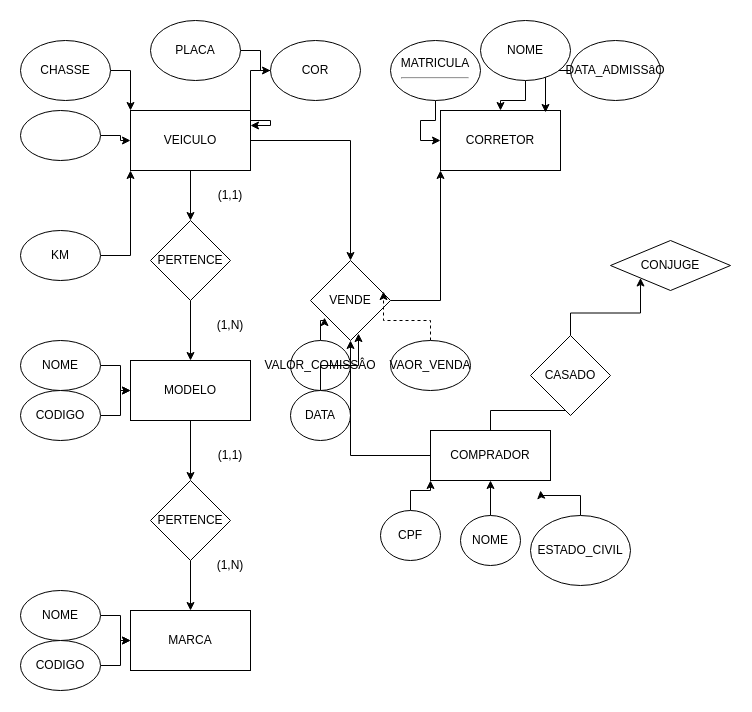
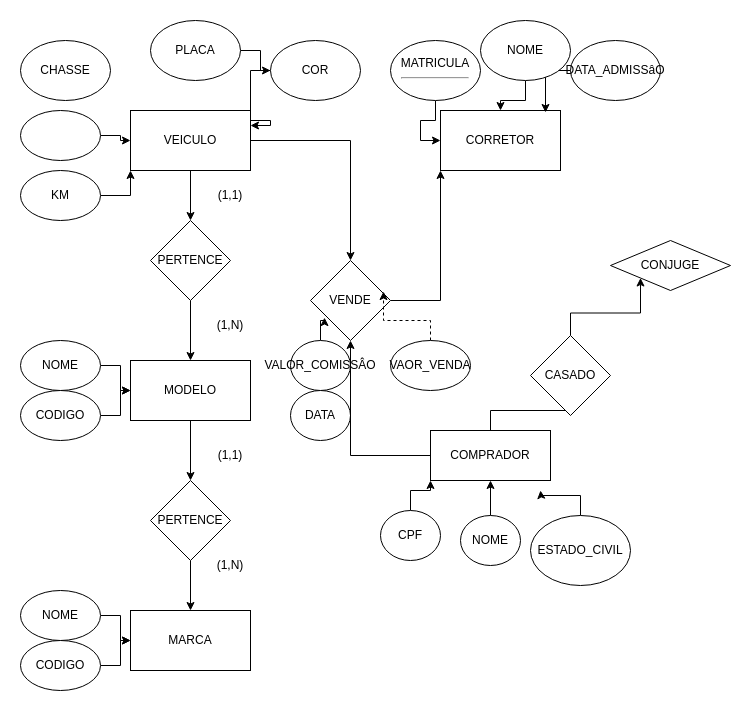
  <mxCell id="0" />
  <mxCell id="1" parent="0" />
  <mxCell id="2" value="" style="edgeStyle=orthogonalEdgeStyle;rounded=0;orthogonalLoop=1;jettySize=auto;html=1;" edge="1" parent="1" source="4" target="6"><mxGeometry relative="1" as="geometry" /></mxCell>
  <mxCell id="3" style="edgeStyle=orthogonalEdgeStyle;rounded=0;orthogonalLoop=1;jettySize=auto;html=1;" edge="1" parent="1" source="4" target="35"><mxGeometry relative="1" as="geometry" /></mxCell>
  <mxCell id="4" value="VEICULO" style="rounded=0;whiteSpace=wrap;html=1;" vertex="1" parent="1"><mxGeometry x="130" y="110" width="120" height="60" as="geometry" /></mxCell>
  <mxCell id="5" value="" style="edgeStyle=orthogonalEdgeStyle;rounded=0;orthogonalLoop=1;jettySize=auto;html=1;" edge="1" parent="1" source="6" target="8"><mxGeometry relative="1" as="geometry" /></mxCell>
  <mxCell id="6" value="PERTENCE" style="rhombus;whiteSpace=wrap;html=1;" vertex="1" parent="1"><mxGeometry x="150" y="220" width="80" height="80" as="geometry" /></mxCell>
  <mxCell id="7" value="" style="edgeStyle=orthogonalEdgeStyle;rounded=0;orthogonalLoop=1;jettySize=auto;html=1;" edge="1" parent="1" source="8" target="10"><mxGeometry relative="1" as="geometry" /></mxCell>
  <mxCell id="8" value="MODELO" style="rounded=0;whiteSpace=wrap;html=1;" vertex="1" parent="1"><mxGeometry x="130" y="360" width="120" height="60" as="geometry" /></mxCell>
  <mxCell id="9" value="" style="edgeStyle=orthogonalEdgeStyle;rounded=0;orthogonalLoop=1;jettySize=auto;html=1;" edge="1" parent="1" source="10" target="11"><mxGeometry relative="1" as="geometry" /></mxCell>
  <mxCell id="10" value="PERTENCE" style="rhombus;whiteSpace=wrap;html=1;" vertex="1" parent="1"><mxGeometry x="150" y="480" width="80" height="80" as="geometry" /></mxCell>
  <mxCell id="11" value="MARCA" style="rounded=0;whiteSpace=wrap;html=1;" vertex="1" parent="1"><mxGeometry x="130" y="610" width="120" height="60" as="geometry" /></mxCell>
  <mxCell id="12" style="edgeStyle=orthogonalEdgeStyle;rounded=0;orthogonalLoop=1;jettySize=auto;html=1;entryX=1;entryY=0.25;entryDx=0;entryDy=0;" edge="1" parent="1" source="13" target="4"><mxGeometry relative="1" as="geometry" /></mxCell>
  <mxCell id="13" value="COR" style="ellipse;whiteSpace=wrap;html=1;" vertex="1" parent="1"><mxGeometry x="270" y="40" width="90" height="60" as="geometry" /></mxCell>
  <mxCell id="14" style="edgeStyle=orthogonalEdgeStyle;rounded=0;orthogonalLoop=1;jettySize=auto;html=1;" edge="1" parent="1" source="15" target="13"><mxGeometry relative="1" as="geometry" /></mxCell>
  <mxCell id="15" value="PLACA" style="ellipse;whiteSpace=wrap;html=1;" vertex="1" parent="1"><mxGeometry x="150" y="20" width="90" height="60" as="geometry" /></mxCell>
- <mxCell id="16" style="edgeStyle=orthogonalEdgeStyle;rounded=0;orthogonalLoop=1;jettySize=auto;html=1;entryX=0;entryY=0;entryDx=0;entryDy=0;" edge="1" parent="1" source="17" target="4"><mxGeometry relative="1" as="geometry" /></mxCell>
  <mxCell id="17" value="CHASSE" style="ellipse;whiteSpace=wrap;html=1;" vertex="1" parent="1"><mxGeometry x="20" y="40" width="90" height="60" as="geometry" /></mxCell>
  <mxCell id="18" value="" style="edgeStyle=orthogonalEdgeStyle;rounded=0;orthogonalLoop=1;jettySize=auto;html=1;" edge="1" parent="1" source="19" target="4"><mxGeometry relative="1" as="geometry" /></mxCell>
  <mxCell id="19" value="" style="ellipse;whiteSpace=wrap;html=1;" vertex="1" parent="1"><mxGeometry x="20" y="110" width="80" height="50" as="geometry" /></mxCell>
  <mxCell id="20" style="edgeStyle=orthogonalEdgeStyle;rounded=0;orthogonalLoop=1;jettySize=auto;html=1;entryX=0;entryY=1;entryDx=0;entryDy=0;" edge="1" parent="1" source="21" target="4"><mxGeometry relative="1" as="geometry" /></mxCell>
- <mxCell id="21" value="KM" style="ellipse;whiteSpace=wrap;html=1;" vertex="1" parent="1"><mxGeometry x="20" y="230" width="80" height="50" as="geometry" /></mxCell>
+ <mxCell id="21" value="KM" style="ellipse;whiteSpace=wrap;html=1;" vertex="1" parent="1"><mxGeometry x="20" y="170" width="80" height="50" as="geometry" /></mxCell>
  <mxCell id="22" value="(1,1)" style="text;html=1;strokeColor=none;fillColor=none;align=center;verticalAlign=middle;whiteSpace=wrap;rounded=0;" vertex="1" parent="1"><mxGeometry x="200" y="180" width="60" height="30" as="geometry" /></mxCell>
  <mxCell id="23" value="" style="edgeStyle=orthogonalEdgeStyle;rounded=0;orthogonalLoop=1;jettySize=auto;html=1;" edge="1" parent="1" source="24" target="8"><mxGeometry relative="1" as="geometry" /></mxCell>
  <mxCell id="24" value="CODIGO" style="ellipse;whiteSpace=wrap;html=1;" vertex="1" parent="1"><mxGeometry x="20" y="390" width="80" height="50" as="geometry" /></mxCell>
  <mxCell id="25" value="" style="edgeStyle=orthogonalEdgeStyle;rounded=0;orthogonalLoop=1;jettySize=auto;html=1;" edge="1" parent="1" source="26" target="8"><mxGeometry relative="1" as="geometry" /></mxCell>
  <mxCell id="26" value="NOME" style="ellipse;whiteSpace=wrap;html=1;" vertex="1" parent="1"><mxGeometry x="20" y="340" width="80" height="50" as="geometry" /></mxCell>
  <mxCell id="27" value="" style="edgeStyle=orthogonalEdgeStyle;rounded=0;orthogonalLoop=1;jettySize=auto;html=1;" edge="1" parent="1" source="28" target="11"><mxGeometry relative="1" as="geometry" /></mxCell>
  <mxCell id="28" value="CODIGO" style="ellipse;whiteSpace=wrap;html=1;" vertex="1" parent="1"><mxGeometry x="20" y="640" width="80" height="50" as="geometry" /></mxCell>
  <mxCell id="29" value="" style="edgeStyle=orthogonalEdgeStyle;rounded=0;orthogonalLoop=1;jettySize=auto;html=1;" edge="1" parent="1" source="30" target="11"><mxGeometry relative="1" as="geometry" /></mxCell>
  <mxCell id="30" value="NOME" style="ellipse;whiteSpace=wrap;html=1;" vertex="1" parent="1"><mxGeometry x="20" y="590" width="80" height="50" as="geometry" /></mxCell>
  <mxCell id="31" value="(1,N)" style="text;html=1;strokeColor=none;fillColor=none;align=center;verticalAlign=middle;whiteSpace=wrap;rounded=0;" vertex="1" parent="1"><mxGeometry x="200" y="310" width="60" height="30" as="geometry" /></mxCell>
  <mxCell id="32" value="(1,1)" style="text;html=1;strokeColor=none;fillColor=none;align=center;verticalAlign=middle;whiteSpace=wrap;rounded=0;" vertex="1" parent="1"><mxGeometry x="200" y="440" width="60" height="30" as="geometry" /></mxCell>
  <mxCell id="33" value="(1,N)" style="text;html=1;strokeColor=none;fillColor=none;align=center;verticalAlign=middle;whiteSpace=wrap;rounded=0;" vertex="1" parent="1"><mxGeometry x="200" y="550" width="60" height="30" as="geometry" /></mxCell>
  <mxCell id="34" style="edgeStyle=orthogonalEdgeStyle;rounded=0;orthogonalLoop=1;jettySize=auto;html=1;entryX=0;entryY=1;entryDx=0;entryDy=0;" edge="1" parent="1" source="35" target="36"><mxGeometry relative="1" as="geometry" /></mxCell>
  <mxCell id="35" value="VENDE" style="rhombus;whiteSpace=wrap;html=1;" vertex="1" parent="1"><mxGeometry x="310" y="260" width="80" height="80" as="geometry" /></mxCell>
  <mxCell id="36" value="CORRETOR" style="rounded=0;whiteSpace=wrap;html=1;" vertex="1" parent="1"><mxGeometry x="440" y="110" width="120" height="60" as="geometry" /></mxCell>
  <mxCell id="37" style="edgeStyle=orthogonalEdgeStyle;rounded=0;orthogonalLoop=1;jettySize=auto;html=1;entryX=0.875;entryY=0.033;entryDx=0;entryDy=0;entryPerimeter=0;" edge="1" parent="1" source="38" target="36"><mxGeometry relative="1" as="geometry" /></mxCell>
  <mxCell id="38" value="DATA_ADMISSâO" style="ellipse;whiteSpace=wrap;html=1;" vertex="1" parent="1"><mxGeometry x="570" y="40" width="90" height="60" as="geometry" /></mxCell>
  <mxCell id="39" style="edgeStyle=orthogonalEdgeStyle;rounded=0;orthogonalLoop=1;jettySize=auto;html=1;entryX=0.5;entryY=0;entryDx=0;entryDy=0;" edge="1" parent="1" source="40" target="36"><mxGeometry relative="1" as="geometry" /></mxCell>
  <mxCell id="40" value="NOME" style="ellipse;whiteSpace=wrap;html=1;" vertex="1" parent="1"><mxGeometry x="480" y="20" width="90" height="60" as="geometry" /></mxCell>
  <mxCell id="41" style="edgeStyle=orthogonalEdgeStyle;rounded=0;orthogonalLoop=1;jettySize=auto;html=1;entryX=0;entryY=0.5;entryDx=0;entryDy=0;" edge="1" parent="1" source="42" target="36"><mxGeometry relative="1" as="geometry" /></mxCell>
  <mxCell id="42" value="MATRICULA&lt;hr&gt;" style="ellipse;whiteSpace=wrap;html=1;" vertex="1" parent="1"><mxGeometry x="390" y="40" width="90" height="60" as="geometry" /></mxCell>
  <mxCell id="43" style="edgeStyle=orthogonalEdgeStyle;rounded=0;orthogonalLoop=1;jettySize=auto;html=1;entryX=0.175;entryY=0.713;entryDx=0;entryDy=0;entryPerimeter=0;" edge="1" parent="1" source="44" target="35"><mxGeometry relative="1" as="geometry" /></mxCell>
  <mxCell id="44" value="VALOR_COMISSÂO" style="ellipse;whiteSpace=wrap;html=1;" vertex="1" parent="1"><mxGeometry x="290" y="340" width="60" height="50" as="geometry" /></mxCell>
- <mxCell id="45" style="edgeStyle=orthogonalEdgeStyle;rounded=0;orthogonalLoop=1;jettySize=auto;html=1;entryX=0.6;entryY=0.913;entryDx=0;entryDy=0;entryPerimeter=0;" edge="1" parent="1" source="46" target="35"><mxGeometry relative="1" as="geometry" /></mxCell>
  <mxCell id="46" value="DATA" style="ellipse;whiteSpace=wrap;html=1;" vertex="1" parent="1"><mxGeometry x="290" y="390" width="60" height="50" as="geometry" /></mxCell>
  <mxCell id="47" style="edgeStyle=orthogonalEdgeStyle;rounded=0;orthogonalLoop=1;jettySize=auto;html=1;entryX=0.913;entryY=0.388;entryDx=0;entryDy=0;entryPerimeter=0;dashed=1;" edge="1" parent="1" source="48" target="35"><mxGeometry relative="1" as="geometry" /></mxCell>
  <mxCell id="48" value="VAOR_VENDA" style="ellipse;whiteSpace=wrap;html=1;" vertex="1" parent="1"><mxGeometry x="390" y="340" width="80" height="50" as="geometry" /></mxCell>
  <mxCell id="49" style="edgeStyle=orthogonalEdgeStyle;rounded=0;orthogonalLoop=1;jettySize=auto;html=1;" edge="1" parent="1" source="51" target="35"><mxGeometry relative="1" as="geometry" /></mxCell>
  <mxCell id="50" style="edgeStyle=orthogonalEdgeStyle;rounded=0;orthogonalLoop=1;jettySize=auto;html=1;" edge="1" parent="1" source="51" target="59"><mxGeometry relative="1" as="geometry" /></mxCell>
  <mxCell id="51" value="COMPRADOR" style="rounded=0;whiteSpace=wrap;html=1;" vertex="1" parent="1"><mxGeometry x="430" y="430" width="120" height="50" as="geometry" /></mxCell>
  <mxCell id="52" style="edgeStyle=orthogonalEdgeStyle;rounded=0;orthogonalLoop=1;jettySize=auto;html=1;entryX=0;entryY=1;entryDx=0;entryDy=0;" edge="1" parent="1" source="53" target="51"><mxGeometry relative="1" as="geometry" /></mxCell>
  <mxCell id="53" value="CPF" style="ellipse;whiteSpace=wrap;html=1;" vertex="1" parent="1"><mxGeometry x="380" y="510" width="60" height="50" as="geometry" /></mxCell>
  <mxCell id="54" value="" style="edgeStyle=orthogonalEdgeStyle;rounded=0;orthogonalLoop=1;jettySize=auto;html=1;" edge="1" parent="1" source="55" target="51"><mxGeometry relative="1" as="geometry" /></mxCell>
  <mxCell id="55" value="NOME" style="ellipse;whiteSpace=wrap;html=1;" vertex="1" parent="1"><mxGeometry x="460" y="515" width="60" height="50" as="geometry" /></mxCell>
  <mxCell id="56" style="edgeStyle=orthogonalEdgeStyle;rounded=0;orthogonalLoop=1;jettySize=auto;html=1;" edge="1" parent="1" source="57"><mxGeometry relative="1" as="geometry"><mxPoint x="540" y="490" as="targetPoint" /></mxGeometry></mxCell>
  <mxCell id="57" value="ESTADO_CIVIL" style="ellipse;whiteSpace=wrap;html=1;" vertex="1" parent="1"><mxGeometry x="530" y="515" width="100" height="70" as="geometry" /></mxCell>
  <mxCell id="58" style="edgeStyle=orthogonalEdgeStyle;rounded=0;orthogonalLoop=1;jettySize=auto;html=1;entryX=0;entryY=1;entryDx=0;entryDy=0;" edge="1" parent="1" source="59" target="60"><mxGeometry relative="1" as="geometry" /></mxCell>
  <mxCell id="59" value="CASADO" style="rhombus;whiteSpace=wrap;html=1;" vertex="1" parent="1"><mxGeometry x="530" y="335" width="80" height="80" as="geometry" /></mxCell>
  <mxCell id="60" value="CONJUGE" style="rhombus;whiteSpace=wrap;html=1;" vertex="1" parent="1"><mxGeometry x="610" y="240" width="120" height="50" as="geometry" /></mxCell>
